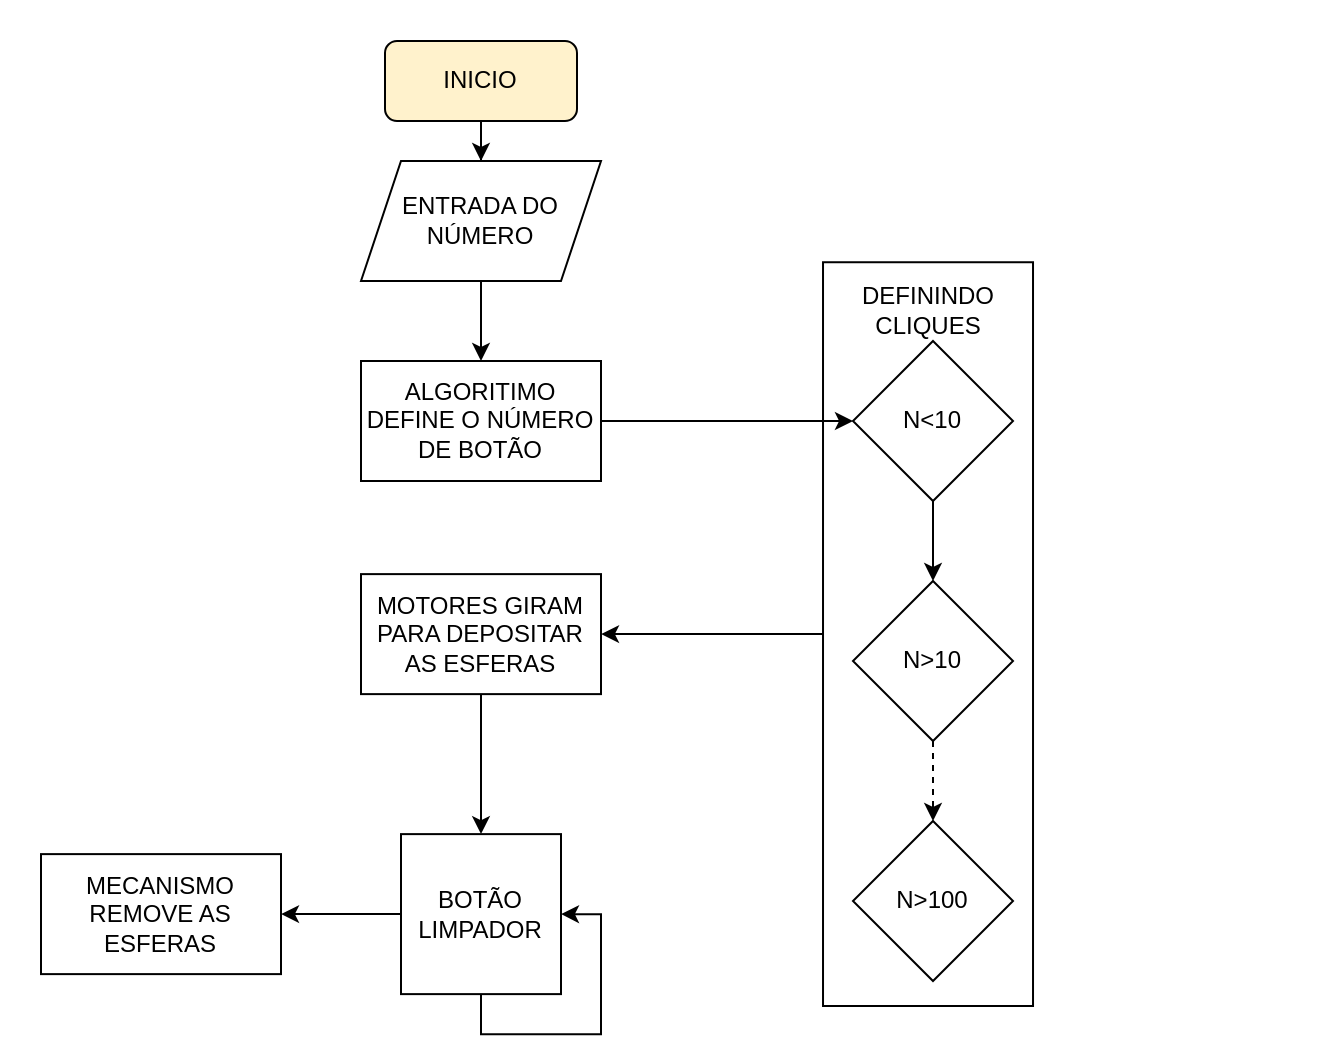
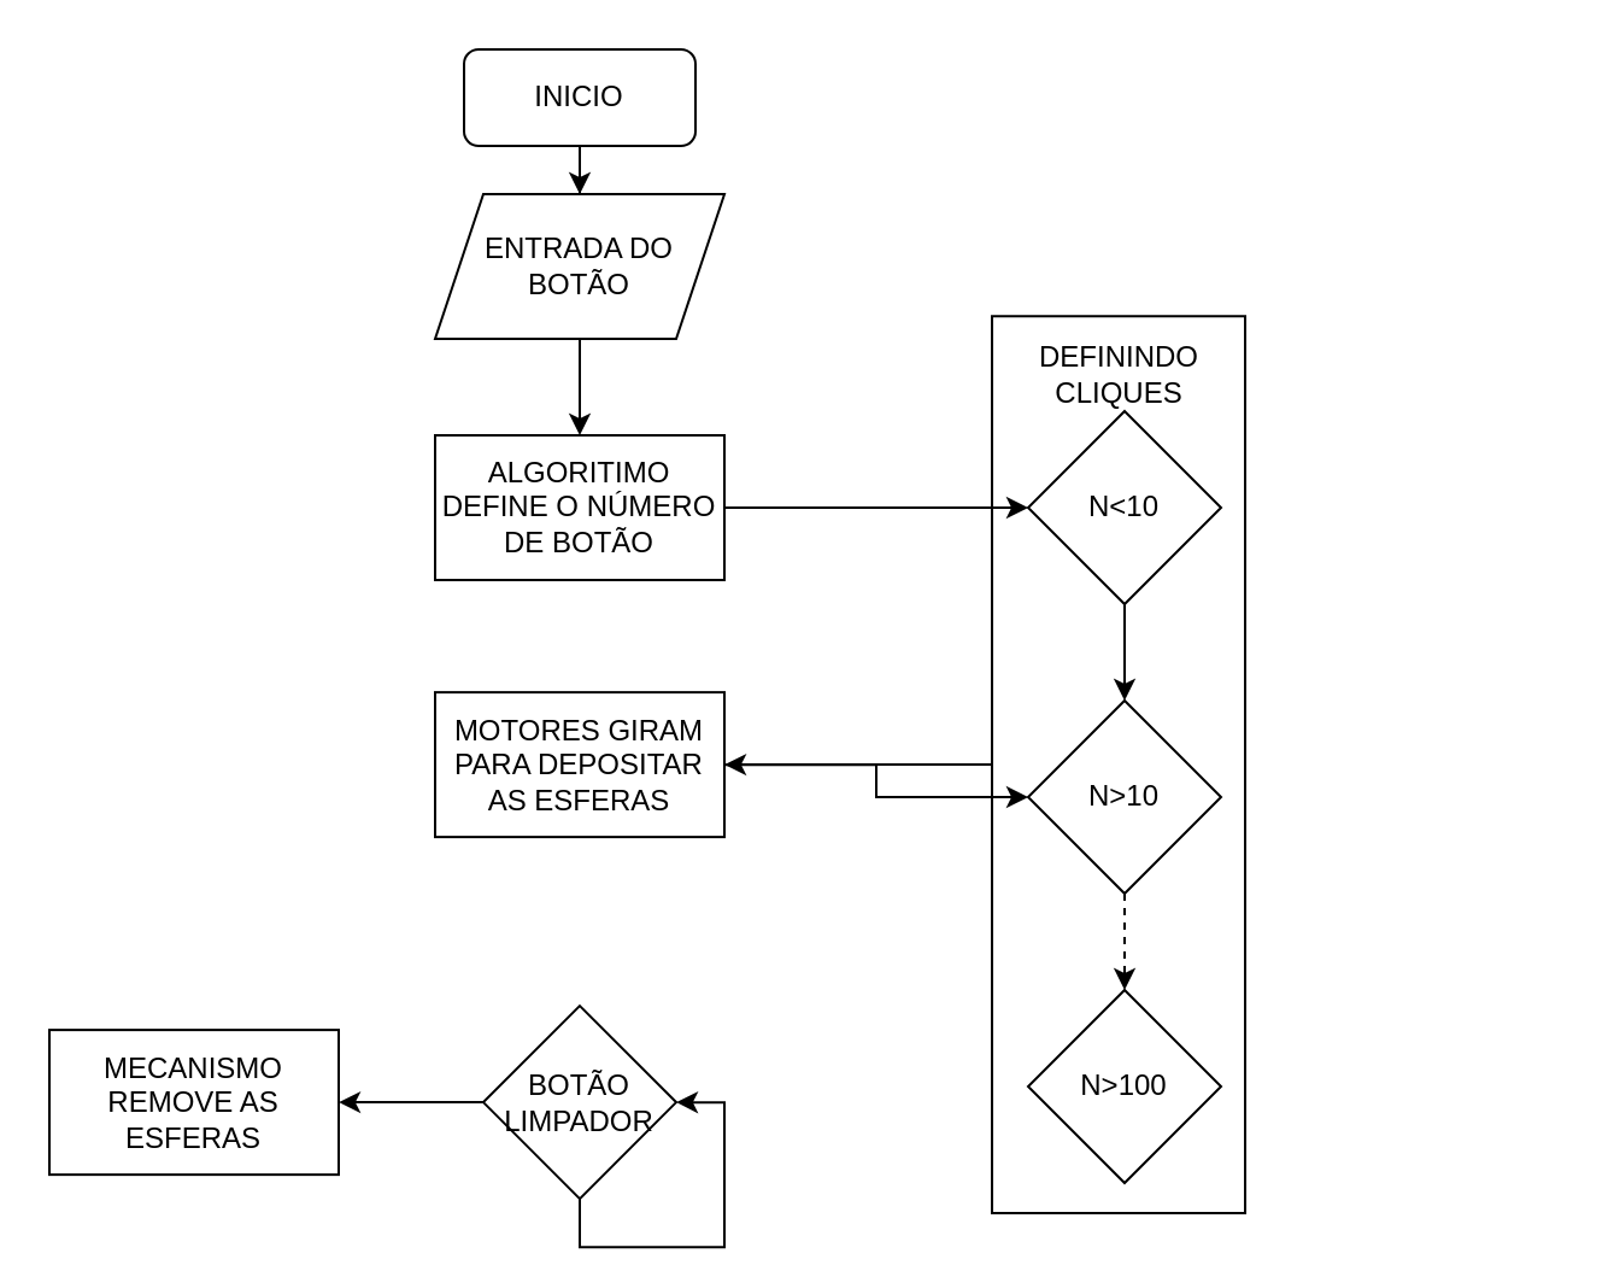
  <mxCell id="0" />
  <mxCell id="1" parent="0" />
  <mxCell id="2" value="" style="edgeStyle=orthogonalEdgeStyle;rounded=0;orthogonalLoop=1;jettySize=auto;html=1;" edge="1" parent="1" source="3" target="17"><mxGeometry relative="1" as="geometry" /></mxCell>
  <mxCell id="3" value="" style="rounded=0;whiteSpace=wrap;html=1;rotation=90;" vertex="1" parent="1"><mxGeometry x="277.57" y="264.06" width="371.88" height="105" as="geometry" /></mxCell>
  <mxCell id="4" value="" style="edgeStyle=orthogonalEdgeStyle;rounded=0;orthogonalLoop=1;jettySize=auto;html=1;" edge="1" parent="1" source="5" target="7"><mxGeometry relative="1" as="geometry" /></mxCell>
- <mxCell id="5" value="INICIO" style="rounded=1;whiteSpace=wrap;html=1;fillColor=#fff2cc;" vertex="1" parent="1"><mxGeometry x="192" y="20" width="96" height="40" as="geometry" /></mxCell>
+ <mxCell id="5" value="INICIO" style="rounded=1;whiteSpace=wrap;html=1;" vertex="1" parent="1"><mxGeometry x="192" y="20" width="96" height="40" as="geometry" /></mxCell>
  <mxCell id="6" value="" style="edgeStyle=orthogonalEdgeStyle;rounded=0;orthogonalLoop=1;jettySize=auto;html=1;" edge="1" parent="1" source="7" target="14"><mxGeometry relative="1" as="geometry" /></mxCell>
- <mxCell id="7" value="ENTRADA DO NÚMERO" style="shape=parallelogram;perimeter=parallelogramPerimeter;whiteSpace=wrap;html=1;fixedSize=1;" vertex="1" parent="1"><mxGeometry x="180" y="80" width="120" height="60" as="geometry" /></mxCell>
+ <mxCell id="7" value="ENTRADA DO BOTÃO" style="shape=parallelogram;perimeter=parallelogramPerimeter;whiteSpace=wrap;html=1;fixedSize=1;" vertex="1" parent="1"><mxGeometry x="180" y="80" width="120" height="60" as="geometry" /></mxCell>
  <mxCell id="8" value="" style="edgeStyle=orthogonalEdgeStyle;rounded=0;orthogonalLoop=1;jettySize=auto;html=1;" edge="1" parent="1" source="9" target="11"><mxGeometry relative="1" as="geometry" /></mxCell>
  <mxCell id="9" value="N&amp;lt;10" style="rhombus;whiteSpace=wrap;html=1;" vertex="1" parent="1"><mxGeometry x="426" y="170" width="80" height="80" as="geometry" /></mxCell>
  <mxCell id="10" value="" style="edgeStyle=orthogonalEdgeStyle;rounded=0;orthogonalLoop=1;jettySize=auto;html=1;dashed=1;" edge="1" parent="1" source="11" target="12"><mxGeometry relative="1" as="geometry" /></mxCell>
  <mxCell id="11" value="N&amp;gt;10" style="rhombus;whiteSpace=wrap;html=1;" vertex="1" parent="1"><mxGeometry x="426" y="290" width="80" height="80" as="geometry" /></mxCell>
  <mxCell id="12" value="N&amp;gt;100" style="rhombus;whiteSpace=wrap;html=1;" vertex="1" parent="1"><mxGeometry x="426" y="410" width="80" height="80" as="geometry" /></mxCell>
  <mxCell id="13" style="edgeStyle=orthogonalEdgeStyle;rounded=0;orthogonalLoop=1;jettySize=auto;html=1;exitX=1;exitY=0.5;exitDx=0;exitDy=0;entryX=0;entryY=0.5;entryDx=0;entryDy=0;" edge="1" parent="1" source="14" target="9"><mxGeometry relative="1" as="geometry" /></mxCell>
  <mxCell id="14" value="ALGORITIMO DEFINE O NÚMERO DE BOTÃO" style="whiteSpace=wrap;html=1;" vertex="1" parent="1"><mxGeometry x="180" y="180" width="120" height="60" as="geometry" /></mxCell>
  <mxCell id="15" value="DEFININDO CLIQUES" style="text;html=1;strokeColor=none;fillColor=none;align=center;verticalAlign=middle;whiteSpace=wrap;rounded=0;" vertex="1" parent="1"><mxGeometry x="413.51" y="140" width="100" height="30" as="geometry" /></mxCell>
- <mxCell id="16" value="" style="edgeStyle=orthogonalEdgeStyle;rounded=0;orthogonalLoop=1;jettySize=auto;html=1;" edge="1" parent="1" source="17" target="19"><mxGeometry relative="1" as="geometry" /></mxCell>
+ <mxCell id="16" value="" style="edgeStyle=orthogonalEdgeStyle;rounded=0;orthogonalLoop=1;jettySize=auto;html=1;" edge="1" parent="1" source="17" target="11"><mxGeometry relative="1" as="geometry" /></mxCell>
  <mxCell id="17" value="MOTORES GIRAM PARA DEPOSITAR AS ESFERAS" style="whiteSpace=wrap;html=1;rounded=0;" vertex="1" parent="1"><mxGeometry x="180" y="286.56" width="120" height="60" as="geometry" /></mxCell>
  <mxCell id="18" value="" style="edgeStyle=orthogonalEdgeStyle;rounded=0;orthogonalLoop=1;jettySize=auto;html=1;" edge="1" parent="1" source="19" target="20"><mxGeometry relative="1" as="geometry" /></mxCell>
- <mxCell id="19" value="BOTÃO LIMPADOR" style="whiteSpace=wrap;html=1;rounded=0;" vertex="1" parent="1"><mxGeometry x="200" y="416.56" width="80" height="80" as="geometry" /></mxCell>
+ <mxCell id="19" value="BOTÃO LIMPADOR" style="rhombus;whiteSpace=wrap;html=1;rounded=0;" vertex="1" parent="1"><mxGeometry x="200" y="416.56" width="80" height="80" as="geometry" /></mxCell>
  <mxCell id="20" value="MECANISMO REMOVE AS ESFERAS" style="rounded=0;whiteSpace=wrap;html=1;" vertex="1" parent="1"><mxGeometry x="20" y="426.56" width="120" height="60" as="geometry" /></mxCell>
  <mxCell id="21" style="edgeStyle=orthogonalEdgeStyle;rounded=0;orthogonalLoop=1;jettySize=auto;html=1;exitX=0.5;exitY=1;exitDx=0;exitDy=0;entryX=1;entryY=0.5;entryDx=0;entryDy=0;" edge="1" parent="1" source="19" target="19"><mxGeometry relative="1" as="geometry" /></mxCell>
